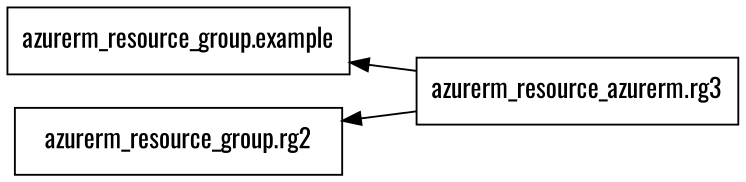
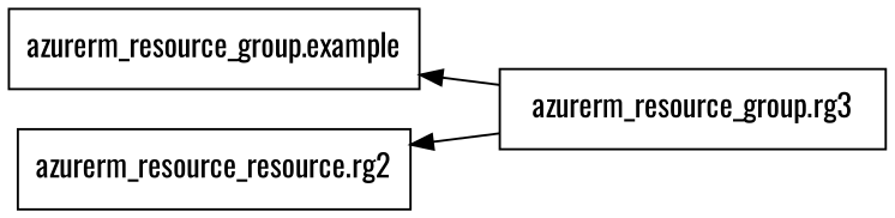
  digraph {
    fontname=Oswald
    rankdir=RL
    node [fontname=Oswald shape=rect]
    edge [fontname=Oswald]
    n1 [label="azurerm_resource_group.example"]
-   n2 [label="azurerm_resource_group.rg2"]
-   n3 [label="azurerm_resource_azurerm.rg3"]
+   n2 [label="azurerm_resource_resource.rg2"]
+   n3 [label="azurerm_resource_group.rg3"]
    n3 -> n1
    n3 -> n2
  }
